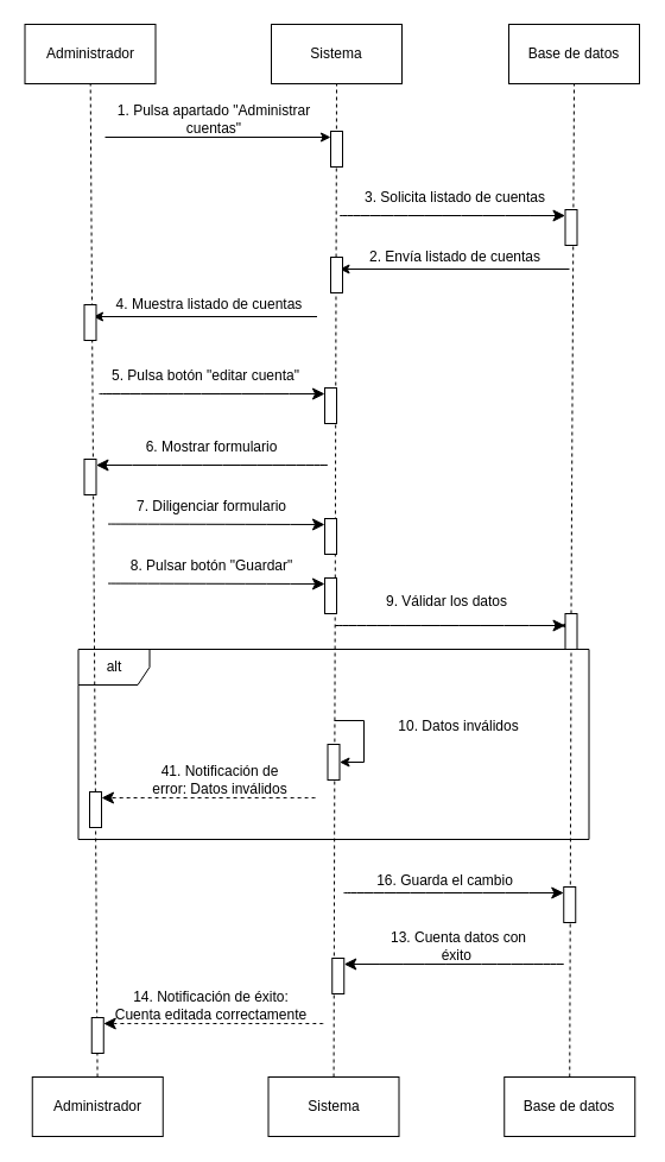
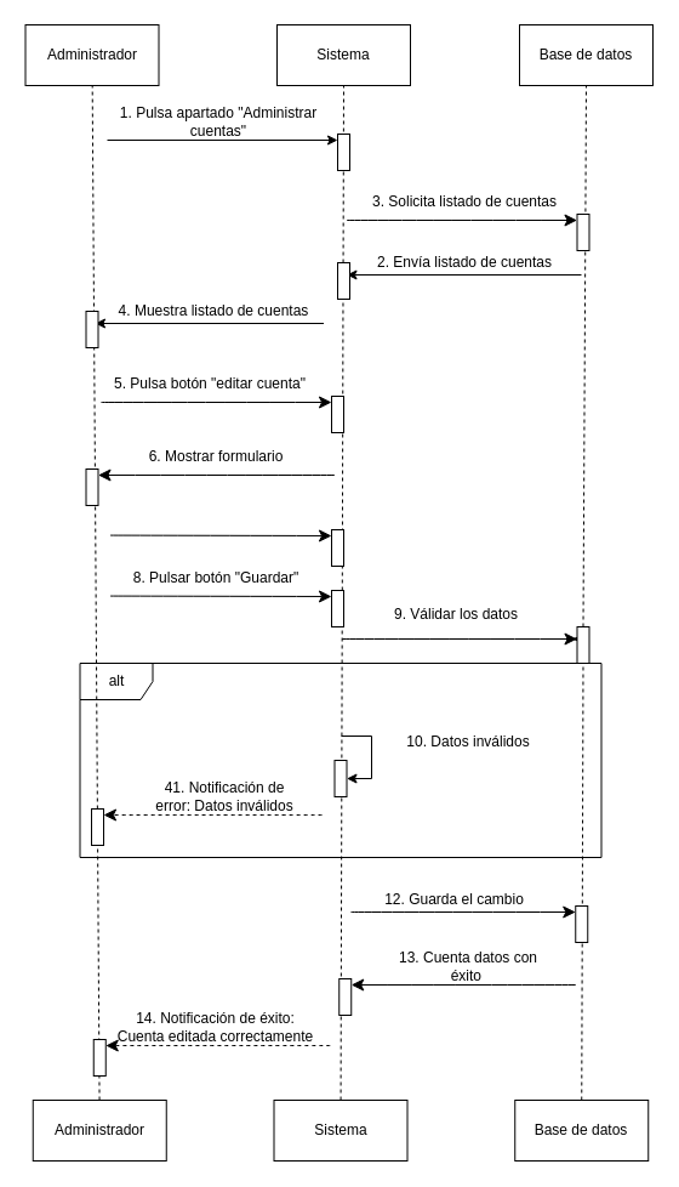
  <mxCell id="0" />
  <mxCell id="1" parent="0" />
  <mxCell id="2" value="Administrador" style="html=1;whiteSpace=wrap;" vertex="1" parent="1"><mxGeometry x="20.5" y="20" width="110" height="50" as="geometry" /></mxCell>
  <mxCell id="3" value="Sistema&lt;span style=&quot;color: rgba(0, 0, 0, 0); font-family: monospace; font-size: 0px; text-align: start; text-wrap-mode: nowrap;&quot;&gt;%3CmxGraphModel%3E%3Croot%3E%3CmxCell%20id%3D%220%22%2F%3E%3CmxCell%20id%3D%221%22%20parent%3D%220%22%2F%3E%3CmxCell%20id%3D%222%22%20value%3D%22Usuario%22%20style%3D%22html%3D1%3BwhiteSpace%3Dwrap%3B%22%20vertex%3D%221%22%20parent%3D%221%22%3E%3CmxGeometry%20x%3D%2270%22%20y%3D%2240%22%20width%3D%22110%22%20height%3D%2250%22%20as%3D%22geometry%22%2F%3E%3C%2FmxCell%3E%3C%2Froot%3E%3C%2FmxGraphModel%3E&lt;/span&gt;" style="html=1;whiteSpace=wrap;" vertex="1" parent="1"><mxGeometry x="228" y="20" width="110" height="50" as="geometry" /></mxCell>
  <mxCell id="4" value="Base de datos" style="html=1;whiteSpace=wrap;" vertex="1" parent="1"><mxGeometry x="428" y="20" width="110" height="50" as="geometry" /></mxCell>
  <mxCell id="5" value="Administrador" style="html=1;whiteSpace=wrap;" vertex="1" parent="1"><mxGeometry x="26.75" y="906" width="110" height="50" as="geometry" /></mxCell>
  <mxCell id="6" value="Sistema&lt;span style=&quot;color: rgba(0, 0, 0, 0); font-family: monospace; font-size: 0px; text-align: start; text-wrap-mode: nowrap;&quot;&gt;%3CmxGraphModel%3E%3Croot%3E%3CmxCell%20id%3D%220%22%2F%3E%3CmxCell%20id%3D%221%22%20parent%3D%220%22%2F%3E%3CmxCell%20id%3D%222%22%20value%3D%22Usuario%22%20style%3D%22html%3D1%3BwhiteSpace%3Dwrap%3B%22%20vertex%3D%221%22%20parent%3D%221%22%3E%3CmxGeometry%20x%3D%2270%22%20y%3D%2240%22%20width%3D%22110%22%20height%3D%2250%22%20as%3D%22geometry%22%2F%3E%3C%2FmxCell%3E%3C%2Froot%3E%3C%2FmxGraphModel%3E&lt;/span&gt;" style="html=1;whiteSpace=wrap;" vertex="1" parent="1"><mxGeometry x="225.5" y="906" width="110" height="50" as="geometry" /></mxCell>
  <mxCell id="7" value="Base de datos" style="html=1;whiteSpace=wrap;" vertex="1" parent="1"><mxGeometry x="424.25" y="906" width="110" height="50" as="geometry" /></mxCell>
  <mxCell id="8" value="" style="endArrow=none;dashed=1;html=1;rounded=0;entryX=0.5;entryY=1;entryDx=0;entryDy=0;exitX=0.5;exitY=0;exitDx=0;exitDy=0;" edge="1" parent="1" source="25" target="4"><mxGeometry width="50" height="50" relative="1" as="geometry"><mxPoint x="298" y="430" as="sourcePoint" /><mxPoint x="298" y="90" as="targetPoint" /></mxGeometry></mxCell>
  <mxCell id="9" value="" style="endArrow=none;dashed=1;html=1;rounded=0;entryX=0.5;entryY=1;entryDx=0;entryDy=0;" edge="1" parent="1" source="6" target="3"><mxGeometry width="50" height="50" relative="1" as="geometry"><mxPoint x="258" y="300" as="sourcePoint" /><mxPoint x="308" y="250" as="targetPoint" /></mxGeometry></mxCell>
  <mxCell id="10" value="" style="html=1;points=[[0,0,0,0,5],[0,1,0,0,-5],[1,0,0,0,5],[1,1,0,0,-5]];perimeter=orthogonalPerimeter;outlineConnect=0;targetShapes=umlLifeline;portConstraint=eastwest;newEdgeStyle={&quot;curved&quot;:0,&quot;rounded&quot;:0};" vertex="1" parent="1"><mxGeometry x="278" y="110" width="10" height="30" as="geometry" /></mxCell>
  <mxCell id="11" value="" style="endArrow=classic;html=1;rounded=0;entryX=0;entryY=0;entryDx=0;entryDy=5;entryPerimeter=0;" edge="1" parent="1" target="10"><mxGeometry width="50" height="50" relative="1" as="geometry"><mxPoint x="88" y="115" as="sourcePoint" /><mxPoint x="188" y="90" as="targetPoint" /></mxGeometry></mxCell>
  <mxCell id="12" value="1. Pulsa apartado &quot;Administrar cuentas&quot;" style="text;html=1;align=center;verticalAlign=middle;whiteSpace=wrap;rounded=0;" vertex="1" parent="1"><mxGeometry x="95" y="90" width="170" height="20" as="geometry" /></mxCell>
  <mxCell id="13" value="" style="endArrow=none;dashed=1;html=1;rounded=0;entryX=0.5;entryY=1;entryDx=0;entryDy=0;exitX=0.5;exitY=0;exitDx=0;exitDy=0;" edge="1" parent="1" source="7" target="25"><mxGeometry width="50" height="50" relative="1" as="geometry"><mxPoint x="480.5" y="556" as="sourcePoint" /><mxPoint x="480.5" y="216" as="targetPoint" /></mxGeometry></mxCell>
  <mxCell id="14" value="" style="endArrow=classic;html=1;rounded=0;entryX=1;entryY=0;entryDx=0;entryDy=5;entryPerimeter=0;edgeStyle=orthogonalEdgeStyle;" edge="1" parent="1"><mxGeometry width="50" height="50" relative="1" as="geometry"><mxPoint x="266.5" y="266" as="sourcePoint" /><mxPoint x="78" y="266" as="targetPoint" /></mxGeometry></mxCell>
  <mxCell id="15" value="4. Muestra listado de cuentas" style="text;html=1;align=center;verticalAlign=middle;whiteSpace=wrap;rounded=0;" vertex="1" parent="1"><mxGeometry x="90.5" y="246" width="170" height="20" as="geometry" /></mxCell>
  <mxCell id="16" value="alt" style="shape=umlFrame;whiteSpace=wrap;html=1;pointerEvents=0;" vertex="1" parent="1"><mxGeometry x="65.5" y="546" width="430" height="160" as="geometry" /></mxCell>
  <mxCell id="17" value="41. Notificación de error: Datos inválidos" style="text;html=1;align=center;verticalAlign=middle;whiteSpace=wrap;rounded=0;" vertex="1" parent="1"><mxGeometry x="125" y="646" width="120" height="20" as="geometry" /></mxCell>
  <mxCell id="18" value="" style="endArrow=classic;html=1;rounded=0;fontSize=12;startSize=8;endSize=8;curved=1;entryX=0;entryY=0;entryDx=0;entryDy=5;entryPerimeter=0;" edge="1" parent="1" target="30"><mxGeometry width="50" height="50" relative="1" as="geometry"><mxPoint x="83" y="331" as="sourcePoint" /><mxPoint x="79.25" y="411" as="targetPoint" /></mxGeometry></mxCell>
  <mxCell id="19" value="5. Pulsa botón &quot;editar cuenta&quot;" style="text;html=1;align=center;verticalAlign=middle;whiteSpace=wrap;rounded=0;" vertex="1" parent="1"><mxGeometry x="78" y="306" width="190" height="20" as="geometry" /></mxCell>
  <mxCell id="20" value="" style="endArrow=classic;html=1;rounded=0;fontSize=12;startSize=8;endSize=8;curved=1;entryX=0;entryY=0;entryDx=0;entryDy=5;entryPerimeter=0;" edge="1" parent="1" target="31"><mxGeometry width="50" height="50" relative="1" as="geometry"><mxPoint x="90.5" y="490.58" as="sourcePoint" /><mxPoint x="270.5" y="490.58" as="targetPoint" /></mxGeometry></mxCell>
  <mxCell id="21" value="8. Pulsar botón &quot;Guardar&quot;" style="text;html=1;align=center;verticalAlign=middle;whiteSpace=wrap;rounded=0;" vertex="1" parent="1"><mxGeometry x="103.5" y="466" width="148" height="20" as="geometry" /></mxCell>
  <mxCell id="22" value="9. Válidar los datos" style="text;html=1;align=center;verticalAlign=middle;whiteSpace=wrap;rounded=0;" vertex="1" parent="1"><mxGeometry x="305.5" y="496" width="140" height="20" as="geometry" /></mxCell>
  <mxCell id="23" value="" style="endArrow=classic;html=1;rounded=0;fontSize=12;startSize=8;endSize=8;curved=1;entryX=0;entryY=0;entryDx=0;entryDy=5;entryPerimeter=0;" edge="1" parent="1" source="25"><mxGeometry width="50" height="50" relative="1" as="geometry"><mxPoint x="281.75" y="526" as="sourcePoint" /><mxPoint x="471.75" y="526" as="targetPoint" /></mxGeometry></mxCell>
  <mxCell id="24" value="" style="endArrow=classic;html=1;rounded=0;fontSize=12;startSize=8;endSize=8;curved=1;" edge="1" parent="1" target="25"><mxGeometry width="50" height="50" relative="1" as="geometry"><mxPoint x="281.75" y="526" as="sourcePoint" /><mxPoint x="471.75" y="526" as="targetPoint" /></mxGeometry></mxCell>
  <mxCell id="25" value="" style="html=1;points=[[0,0,0,0,5],[0,1,0,0,-5],[1,0,0,0,5],[1,1,0,0,-5]];perimeter=orthogonalPerimeter;outlineConnect=0;targetShapes=umlLifeline;portConstraint=eastwest;newEdgeStyle={&quot;curved&quot;:0,&quot;rounded&quot;:0};" vertex="1" parent="1"><mxGeometry x="475.5" y="516" width="10" height="30" as="geometry" /></mxCell>
  <mxCell id="26" value="" style="endArrow=classic;html=1;rounded=0;fontSize=12;startSize=8;endSize=8;curved=1;entryX=1;entryY=0;entryDx=0;entryDy=5;entryPerimeter=0;dashed=1;" edge="1" parent="1" target="39"><mxGeometry width="50" height="50" relative="1" as="geometry"><mxPoint x="265" y="671" as="sourcePoint" /><mxPoint x="85" y="676" as="targetPoint" /></mxGeometry></mxCell>
  <mxCell id="27" value="" style="endArrow=classic;html=1;rounded=0;fontSize=12;startSize=8;endSize=8;curved=1;entryX=0;entryY=0;entryDx=0;entryDy=5;entryPerimeter=0;" edge="1" parent="1" target="28"><mxGeometry width="50" height="50" relative="1" as="geometry"><mxPoint x="289" y="751" as="sourcePoint" /><mxPoint x="466.75" y="756" as="targetPoint" /></mxGeometry></mxCell>
  <mxCell id="28" value="" style="html=1;points=[[0,0,0,0,5],[0,1,0,0,-5],[1,0,0,0,5],[1,1,0,0,-5]];perimeter=orthogonalPerimeter;outlineConnect=0;targetShapes=umlLifeline;portConstraint=eastwest;newEdgeStyle={&quot;curved&quot;:0,&quot;rounded&quot;:0};" vertex="1" parent="1"><mxGeometry x="474.25" y="746" width="10" height="30" as="geometry" /></mxCell>
- <mxCell id="29" value="16. Guarda el cambio" style="text;html=1;align=center;verticalAlign=middle;resizable=0;points=[];autosize=1;strokeColor=none;fillColor=none;" vertex="1" parent="1"><mxGeometry x="304.25" y="726" width="140" height="30" as="geometry" /></mxCell>
+ <mxCell id="29" value="12. Guarda el cambio" style="text;html=1;align=center;verticalAlign=middle;resizable=0;points=[];autosize=1;strokeColor=none;fillColor=none;" vertex="1" parent="1"><mxGeometry x="304.25" y="726" width="140" height="30" as="geometry" /></mxCell>
  <mxCell id="30" value="" style="html=1;points=[[0,0,0,0,5],[0,1,0,0,-5],[1,0,0,0,5],[1,1,0,0,-5]];perimeter=orthogonalPerimeter;outlineConnect=0;targetShapes=umlLifeline;portConstraint=eastwest;newEdgeStyle={&quot;curved&quot;:0,&quot;rounded&quot;:0};" vertex="1" parent="1"><mxGeometry x="273" y="326" width="10" height="30" as="geometry" /></mxCell>
  <mxCell id="31" value="" style="html=1;points=[[0,0,0,0,5],[0,1,0,0,-5],[1,0,0,0,5],[1,1,0,0,-5]];perimeter=orthogonalPerimeter;outlineConnect=0;targetShapes=umlLifeline;portConstraint=eastwest;newEdgeStyle={&quot;curved&quot;:0,&quot;rounded&quot;:0};" vertex="1" parent="1"><mxGeometry x="273" y="486" width="10" height="30" as="geometry" /></mxCell>
  <mxCell id="32" value="" style="endArrow=classic;html=1;rounded=0;fontSize=12;startSize=8;endSize=8;curved=1;entryX=1;entryY=0;entryDx=0;entryDy=5;entryPerimeter=0;" edge="1" parent="1" target="35"><mxGeometry width="50" height="50" relative="1" as="geometry"><mxPoint x="275.5" y="391" as="sourcePoint" /><mxPoint x="270.5" y="390.58" as="targetPoint" /></mxGeometry></mxCell>
  <mxCell id="33" value="6. Mostrar formulario" style="text;html=1;align=center;verticalAlign=middle;whiteSpace=wrap;rounded=0;" vertex="1" parent="1"><mxGeometry x="103.5" y="366" width="148" height="20" as="geometry" /></mxCell>
  <mxCell id="34" value="" style="endArrow=none;dashed=1;html=1;rounded=0;" edge="1" parent="1" source="5" target="2"><mxGeometry width="50" height="50" relative="1" as="geometry"><mxPoint x="80.5" y="986" as="sourcePoint" /><mxPoint x="75.5" y="326" as="targetPoint" /></mxGeometry></mxCell>
  <mxCell id="35" value="" style="html=1;points=[[0,0,0,0,5],[0,1,0,0,-5],[1,0,0,0,5],[1,1,0,0,-5]];perimeter=orthogonalPerimeter;outlineConnect=0;targetShapes=umlLifeline;portConstraint=eastwest;newEdgeStyle={&quot;curved&quot;:0,&quot;rounded&quot;:0};" vertex="1" parent="1"><mxGeometry x="70.5" y="386" width="10" height="30" as="geometry" /></mxCell>
  <mxCell id="36" value="" style="endArrow=classic;html=1;rounded=0;fontSize=12;startSize=8;endSize=8;curved=1;entryX=0;entryY=0;entryDx=0;entryDy=5;entryPerimeter=0;" edge="1" parent="1" target="38"><mxGeometry width="50" height="50" relative="1" as="geometry"><mxPoint x="90.5" y="440.58" as="sourcePoint" /><mxPoint x="270.5" y="440.58" as="targetPoint" /></mxGeometry></mxCell>
- <mxCell id="37" value="7. Diligenciar formulario" style="text;html=1;align=center;verticalAlign=middle;whiteSpace=wrap;rounded=0;" vertex="1" parent="1"><mxGeometry x="103.5" y="416" width="148" height="20" as="geometry" /></mxCell>
  <mxCell id="38" value="" style="html=1;points=[[0,0,0,0,5],[0,1,0,0,-5],[1,0,0,0,5],[1,1,0,0,-5]];perimeter=orthogonalPerimeter;outlineConnect=0;targetShapes=umlLifeline;portConstraint=eastwest;newEdgeStyle={&quot;curved&quot;:0,&quot;rounded&quot;:0};" vertex="1" parent="1"><mxGeometry x="273" y="436" width="10" height="30" as="geometry" /></mxCell>
  <mxCell id="39" value="" style="html=1;points=[[0,0,0,0,5],[0,1,0,0,-5],[1,0,0,0,5],[1,1,0,0,-5]];perimeter=orthogonalPerimeter;outlineConnect=0;targetShapes=umlLifeline;portConstraint=eastwest;newEdgeStyle={&quot;curved&quot;:0,&quot;rounded&quot;:0};" vertex="1" parent="1"><mxGeometry x="75" y="666" width="10" height="30" as="geometry" /></mxCell>
  <mxCell id="40" value="" style="endArrow=classic;html=1;rounded=0;fontSize=12;startSize=8;endSize=8;curved=1;entryX=1;entryY=0;entryDx=0;entryDy=5;entryPerimeter=0;" edge="1" parent="1" target="42"><mxGeometry width="50" height="50" relative="1" as="geometry"><mxPoint x="474.25" y="811" as="sourcePoint" /><mxPoint x="479.25" y="810.58" as="targetPoint" /></mxGeometry></mxCell>
  <mxCell id="41" value="13. Cuenta datos con éxito&amp;nbsp;" style="text;html=1;align=center;verticalAlign=middle;whiteSpace=wrap;rounded=0;" vertex="1" parent="1"><mxGeometry x="312.25" y="786" width="148" height="20" as="geometry" /></mxCell>
  <mxCell id="42" value="" style="html=1;points=[[0,0,0,0,5],[0,1,0,0,-5],[1,0,0,0,5],[1,1,0,0,-5]];perimeter=orthogonalPerimeter;outlineConnect=0;targetShapes=umlLifeline;portConstraint=eastwest;newEdgeStyle={&quot;curved&quot;:0,&quot;rounded&quot;:0};" vertex="1" parent="1"><mxGeometry x="279.25" y="806" width="10" height="30" as="geometry" /></mxCell>
  <mxCell id="43" value="" style="endArrow=classic;html=1;rounded=0;fontSize=12;startSize=8;endSize=8;curved=1;entryX=1;entryY=0;entryDx=0;entryDy=5;entryPerimeter=0;dashed=1;" edge="1" parent="1" target="45"><mxGeometry width="50" height="50" relative="1" as="geometry"><mxPoint x="271.75" y="861" as="sourcePoint" /><mxPoint x="276.75" y="860.58" as="targetPoint" /></mxGeometry></mxCell>
  <mxCell id="44" value="14. Notificación de éxito: Cuenta editada correctamente" style="text;html=1;align=center;verticalAlign=middle;whiteSpace=wrap;rounded=0;" vertex="1" parent="1"><mxGeometry x="94.75" y="836" width="164.5" height="20" as="geometry" /></mxCell>
  <mxCell id="45" value="" style="html=1;points=[[0,0,0,0,5],[0,1,0,0,-5],[1,0,0,0,5],[1,1,0,0,-5]];perimeter=orthogonalPerimeter;outlineConnect=0;targetShapes=umlLifeline;portConstraint=eastwest;newEdgeStyle={&quot;curved&quot;:0,&quot;rounded&quot;:0};" vertex="1" parent="1"><mxGeometry x="76.75" y="856" width="10" height="30" as="geometry" /></mxCell>
  <mxCell id="46" value="" style="endArrow=classic;html=1;rounded=0;entryX=1;entryY=0;entryDx=0;entryDy=5;entryPerimeter=0;edgeStyle=orthogonalEdgeStyle;" edge="1" parent="1"><mxGeometry width="50" height="50" relative="1" as="geometry"><mxPoint x="479" y="226" as="sourcePoint" /><mxPoint x="285.5" y="226" as="targetPoint" /></mxGeometry></mxCell>
  <mxCell id="47" value="2. Envía listado de cuentas" style="text;html=1;align=center;verticalAlign=middle;whiteSpace=wrap;rounded=0;" vertex="1" parent="1"><mxGeometry x="298" y="206" width="170" height="20" as="geometry" /></mxCell>
  <mxCell id="48" value="" style="html=1;points=[[0,0,0,0,5],[0,1,0,0,-5],[1,0,0,0,5],[1,1,0,0,-5]];perimeter=orthogonalPerimeter;outlineConnect=0;targetShapes=umlLifeline;portConstraint=eastwest;newEdgeStyle={&quot;curved&quot;:0,&quot;rounded&quot;:0};" vertex="1" parent="1"><mxGeometry x="278" y="216" width="10" height="30" as="geometry" /></mxCell>
  <mxCell id="49" value="" style="endArrow=classic;html=1;rounded=0;fontSize=12;startSize=8;endSize=8;curved=1;entryX=0;entryY=0;entryDx=0;entryDy=5;entryPerimeter=0;" edge="1" parent="1" target="51"><mxGeometry width="50" height="50" relative="1" as="geometry"><mxPoint x="285.5" y="181" as="sourcePoint" /><mxPoint x="281.75" y="261" as="targetPoint" /></mxGeometry></mxCell>
  <mxCell id="50" value="3. Solicita listado de cuentas" style="text;html=1;align=center;verticalAlign=middle;whiteSpace=wrap;rounded=0;" vertex="1" parent="1"><mxGeometry x="288" y="156" width="190" height="20" as="geometry" /></mxCell>
  <mxCell id="51" value="" style="html=1;points=[[0,0,0,0,5],[0,1,0,0,-5],[1,0,0,0,5],[1,1,0,0,-5]];perimeter=orthogonalPerimeter;outlineConnect=0;targetShapes=umlLifeline;portConstraint=eastwest;newEdgeStyle={&quot;curved&quot;:0,&quot;rounded&quot;:0};" vertex="1" parent="1"><mxGeometry x="475.5" y="176" width="10" height="30" as="geometry" /></mxCell>
  <mxCell id="52" value="" style="html=1;points=[[0,0,0,0,5],[0,1,0,0,-5],[1,0,0,0,5],[1,1,0,0,-5]];perimeter=orthogonalPerimeter;outlineConnect=0;targetShapes=umlLifeline;portConstraint=eastwest;newEdgeStyle={&quot;curved&quot;:0,&quot;rounded&quot;:0};" vertex="1" parent="1"><mxGeometry x="70.5" y="256" width="10" height="30" as="geometry" /></mxCell>
  <mxCell id="53" style="rounded=0;orthogonalLoop=1;jettySize=auto;html=1;edgeStyle=orthogonalEdgeStyle;" edge="1" parent="1" target="54"><mxGeometry relative="1" as="geometry"><mxPoint x="281" y="606" as="sourcePoint" /><Array as="points"><mxPoint x="281" y="606" /><mxPoint x="306" y="606" /><mxPoint x="306" y="641" /></Array></mxGeometry></mxCell>
  <mxCell id="54" value="" style="html=1;points=[[0,0,0,0,5],[0,1,0,0,-5],[1,0,0,0,5],[1,1,0,0,-5]];perimeter=orthogonalPerimeter;outlineConnect=0;targetShapes=umlLifeline;portConstraint=eastwest;newEdgeStyle={&quot;curved&quot;:0,&quot;rounded&quot;:0};" vertex="1" parent="1"><mxGeometry x="275.5" y="626" width="10" height="30" as="geometry" /></mxCell>
  <mxCell id="55" value="10. Datos inválidos" style="text;html=1;align=center;verticalAlign=middle;whiteSpace=wrap;rounded=0;" vertex="1" parent="1"><mxGeometry x="325.5" y="601" width="120" height="20" as="geometry" /></mxCell>
